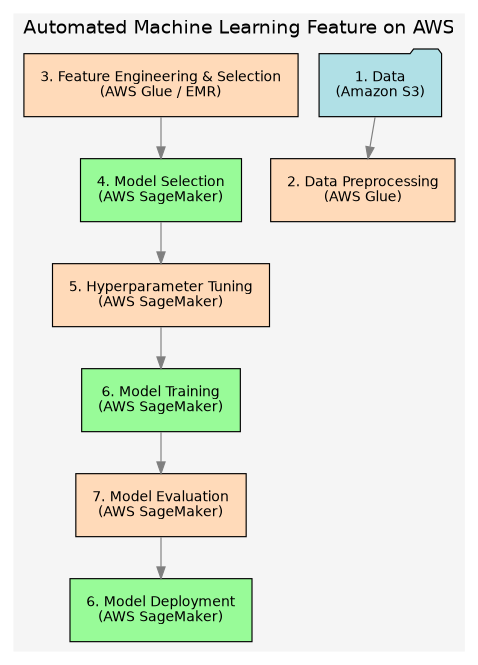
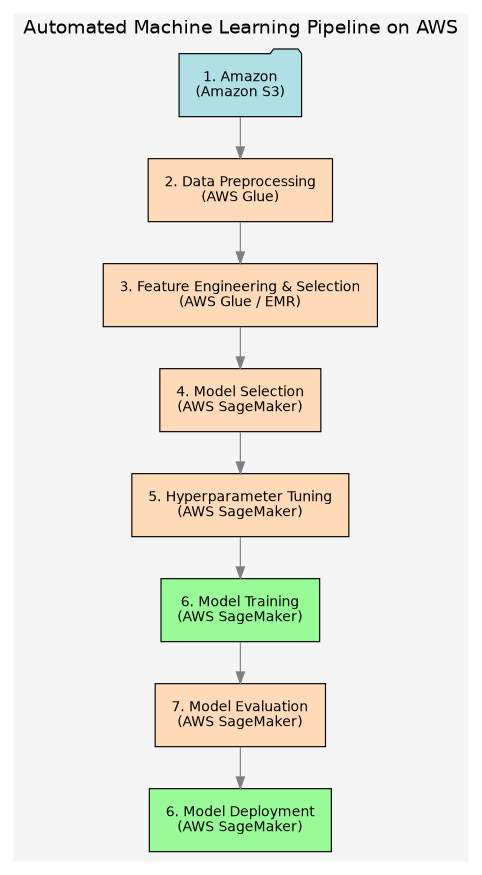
  digraph {
    rankdir=TB
    node [fillcolor="#FFDAB9" fontname=Helvetica fontsize=12 margin=0.2 shape=rectangle style=filled]
    edge [color="#7F7F7F"]
-   n1 [fillcolor="#B0E0E6" label="1. Data\n(Amazon S3)" shape=folder]
+   n1 [fillcolor="#B0E0E6" label="1. Amazon\n(Amazon S3)" shape=folder]
    n2 [label="2. Data Preprocessing\n(AWS Glue)"]
    n3 [label="3. Feature Engineering & Selection\n(AWS Glue / EMR)"]
-   n4 [fillcolor="#98FB98" label="4. Model Selection\n(AWS SageMaker)"]
+   n4 [label="4. Model Selection\n(AWS SageMaker)"]
    n5 [label="5. Hyperparameter Tuning\n(AWS SageMaker)"]
    n6 [fillcolor="#98FB98" label="6. Model Training\n(AWS SageMaker)"]
    n7 [label="7. Model Evaluation\n(AWS SageMaker)"]
    n8 [fillcolor="#98FB98" label="6. Model Deployment\n(AWS SageMaker)"]
    subgraph cluster_1 {
      color="#F5F5F5"
      fontname=Helvetica
      fontsize=16
-     label="Automated Machine Learning Feature on AWS"
+     label="Automated Machine Learning Pipeline on AWS"
      labelloc=t
      style=filled
      n1
      n2
      n3
      n4
      n5
      n6
      n7
      n8
    }
    n1 -> n2
+   n2 -> n3
    n3 -> n4
    n4 -> n5
    n5 -> n6
    n6 -> n7
    n7 -> n8
  }
